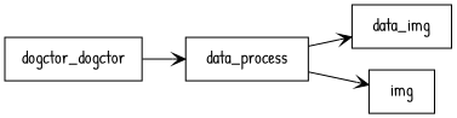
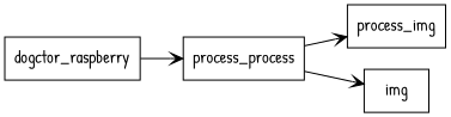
  digraph {
    fontname="Patrick Hand"
    rankdir=LR
    node [fontname="Patrick Hand" shape=box]
    edge [arrowhead=open arrowtail=none fontname="Patrick Hand"]
-   n1 [label=data_process]
-   n2 [label=data_img]
+   n1 [label=process_process]
+   n2 [label=process_img]
    n3 [label=img]
-   n4 [label=dogctor_dogctor]
+   n4 [label=dogctor_raspberry]
    n1 -> n2
    n1 -> n3
    n4 -> n1
  }
